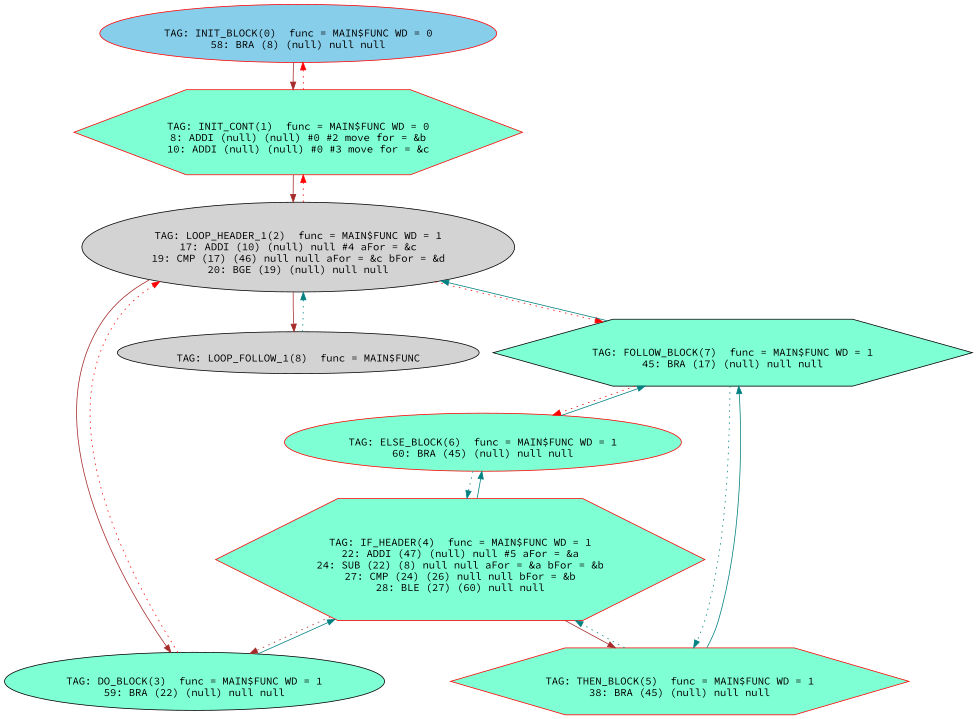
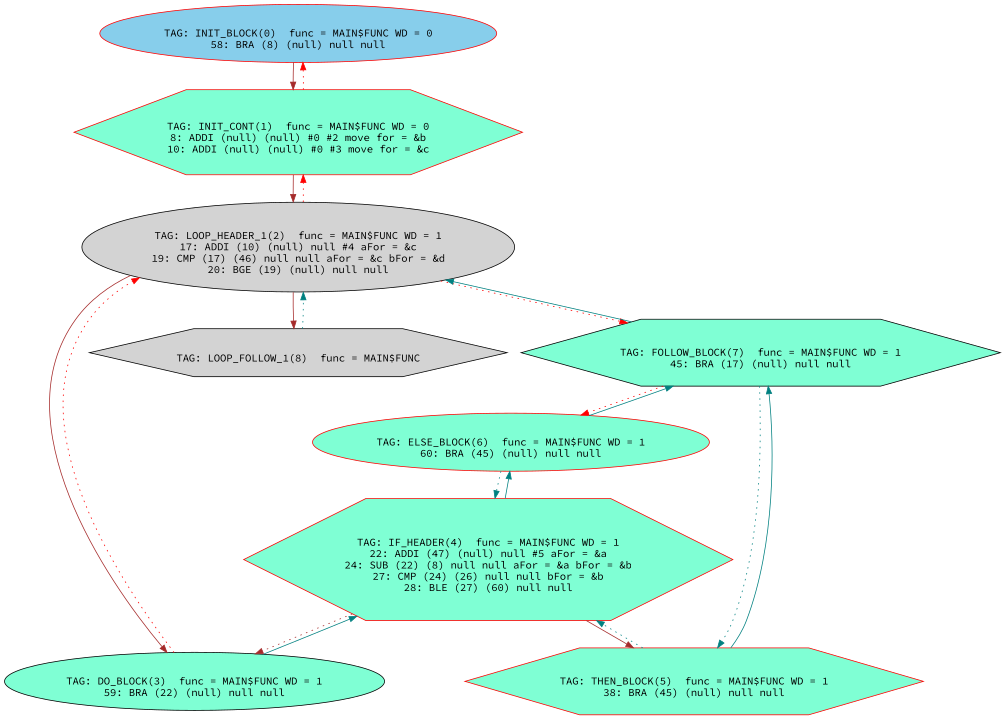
  digraph {
    fontname="Source Code Pro"
    node [shape=ellipse style=filled fillcolor=aquamarine color=red fontname="Source Code Pro"]
    edge [color=teal fontname="Source Code Pro"]
    n1 [label="\nTAG: INIT_BLOCK(0)  func = MAIN$FUNC WD = 0\n58: BRA (8) (null) null null\n" fillcolor=skyblue]
    n2 [label="\nTAG: INIT_CONT(1)  func = MAIN$FUNC WD = 0\n8: ADDI (null) (null) #0 #2 move for = &b\n10: ADDI (null) (null) #0 #3 move for = &c\n" shape=hexagon]
    n3 [label="\nTAG: LOOP_HEADER_1(2)  func = MAIN$FUNC WD = 1\n17: ADDI (10) (null) null #4 aFor = &c\n19: CMP (17) (46) null null aFor = &c bFor = &d\n20: BGE (19) (null) null null\n" fillcolor=lightgrey color=black]
    n4 [label="\nTAG: DO_BLOCK(3)  func = MAIN$FUNC WD = 1\n59: BRA (22) (null) null null\n" color=black]
-   n5 [label="\nTAG: LOOP_FOLLOW_1(8)  func = MAIN$FUNC\n" fillcolor=lightgrey color=black]
+   n5 [label="\nTAG: LOOP_FOLLOW_1(8)  func = MAIN$FUNC\n" shape=hexagon fillcolor=lightgrey color=black]
    n6 [label="\nTAG: FOLLOW_BLOCK(7)  func = MAIN$FUNC WD = 1\n45: BRA (17) (null) null null\n" shape=hexagon color=black]
    n7 [label="\nTAG: IF_HEADER(4)  func = MAIN$FUNC WD = 1\n22: ADDI (47) (null) null #5 aFor = &a\n24: SUB (22) (8) null null aFor = &a bFor = &b\n27: CMP (24) (26) null null bFor = &b\n28: BLE (27) (60) null null\n" shape=hexagon]
    n8 [label="\nTAG: THEN_BLOCK(5)  func = MAIN$FUNC WD = 1\n38: BRA (45) (null) null null\n" shape=hexagon]
    n9 [label="\nTAG: ELSE_BLOCK(6)  func = MAIN$FUNC WD = 1\n60: BRA (45) (null) null null\n"]
    n1 -> n2 [color=brown]
    n2 -> n1 [color=red style=dotted]
    n2 -> n3 [color=brown]
    n3 -> n2 [color=red style=dotted]
    n3 -> n4 [color=brown]
    n3 -> n5 [color=brown]
    n3 -> n6 [color=red style=dotted]
    n4 -> n3 [color=red style=dotted]
    n4 -> n7
    n5 -> n3 [style=dotted]
    n6 -> n3
    n6 -> n8 [style=dotted]
    n6 -> n9 [color=red style=dotted]
    n7 -> n4 [color=brown style=dotted]
    n7 -> n8 [color=brown]
    n7 -> n9
    n8 -> n6
    n8 -> n7 [style=dotted]
    n9 -> n6
    n9 -> n7 [style=dotted]
  }
